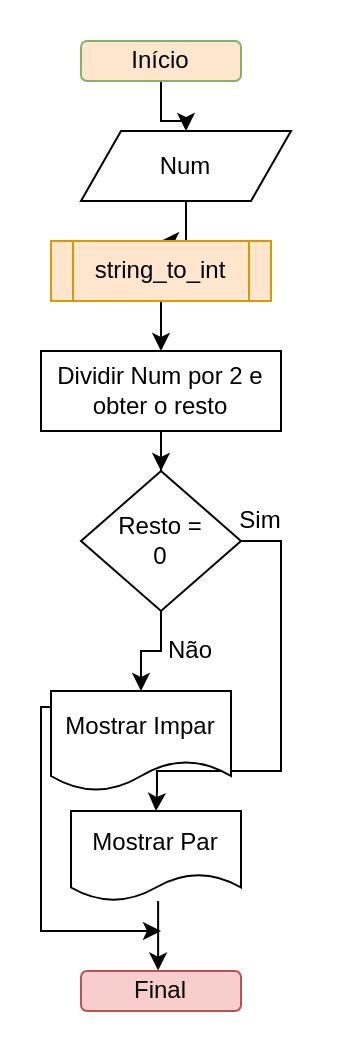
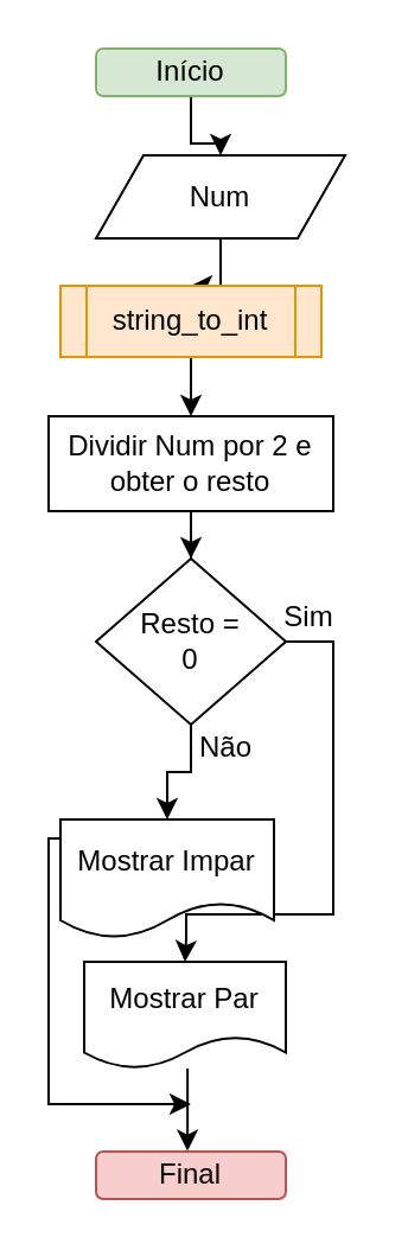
  <mxCell id="0" />
  <mxCell id="1" parent="0" />
  <mxCell id="2" value="" style="edgeStyle=orthogonalEdgeStyle;rounded=0;orthogonalLoop=1;jettySize=auto;html=1;entryX=0.5;entryY=0;entryDx=0;entryDy=0;" parent="1" source="3" target="5" edge="1"><mxGeometry relative="1" as="geometry"><mxPoint x="80" y="67.72" as="targetPoint" /></mxGeometry></mxCell>
- <mxCell id="3" value="Início" style="rounded=1;whiteSpace=wrap;html=1;fillColor=#ffe6cc;strokeColor=#82b366;" parent="1" vertex="1"><mxGeometry x="40" y="20" width="80" height="20" as="geometry" /></mxCell>
+ <mxCell id="3" value="Início" style="rounded=1;whiteSpace=wrap;html=1;fillColor=#d5e8d4;strokeColor=#82b366;" parent="1" vertex="1"><mxGeometry x="40" y="20" width="80" height="20" as="geometry" /></mxCell>
  <mxCell id="4" style="edgeStyle=orthogonalEdgeStyle;rounded=0;orthogonalLoop=1;jettySize=auto;html=1;entryX=0.5;entryY=0;entryDx=0;entryDy=0;" edge="1" parent="1" source="5" target="7"><mxGeometry relative="1" as="geometry" /></mxCell>
  <mxCell id="5" value="Num" style="shape=parallelogram;perimeter=parallelogramPerimeter;whiteSpace=wrap;html=1;fixedSize=1;" vertex="1" parent="1"><mxGeometry x="40" y="65" width="105" height="35" as="geometry" /></mxCell>
  <mxCell id="6" value="" style="edgeStyle=orthogonalEdgeStyle;rounded=0;orthogonalLoop=1;jettySize=auto;html=1;" edge="1" parent="1" source="7" target="9"><mxGeometry relative="1" as="geometry" /></mxCell>
  <mxCell id="7" value="string_to_int" style="shape=process;whiteSpace=wrap;html=1;backgroundOutline=1;fillColor=#ffe6cc;strokeColor=#d79b00;" vertex="1" parent="1"><mxGeometry x="25" y="120" width="110" height="30" as="geometry" /></mxCell>
  <mxCell id="8" value="" style="edgeStyle=orthogonalEdgeStyle;rounded=0;orthogonalLoop=1;jettySize=auto;html=1;" edge="1" parent="1" source="9" target="12"><mxGeometry relative="1" as="geometry" /></mxCell>
  <mxCell id="9" value="Dividir Num por 2 e obter o resto" style="whiteSpace=wrap;html=1;" vertex="1" parent="1"><mxGeometry x="20" y="175" width="120" height="40" as="geometry" /></mxCell>
  <mxCell id="10" value="" style="edgeStyle=orthogonalEdgeStyle;rounded=0;orthogonalLoop=1;jettySize=auto;html=1;" edge="1" parent="1" source="12" target="14"><mxGeometry relative="1" as="geometry" /></mxCell>
  <mxCell id="11" value="" style="edgeStyle=orthogonalEdgeStyle;rounded=0;orthogonalLoop=1;jettySize=auto;html=1;entryX=0.5;entryY=0;entryDx=0;entryDy=0;" edge="1" parent="1" source="12" target="16"><mxGeometry relative="1" as="geometry"><Array as="points"><mxPoint x="140" y="270" /><mxPoint x="140" y="385" /><mxPoint x="78" y="385" /><mxPoint x="78" y="395" /><mxPoint x="78" y="395" /></Array></mxGeometry></mxCell>
  <mxCell id="12" value="Resto =&lt;br&gt;0" style="rhombus;whiteSpace=wrap;html=1;" vertex="1" parent="1"><mxGeometry x="40" y="235" width="80" height="70" as="geometry" /></mxCell>
  <mxCell id="13" style="edgeStyle=orthogonalEdgeStyle;rounded=0;orthogonalLoop=1;jettySize=auto;html=1;" edge="1" parent="1" source="14"><mxGeometry relative="1" as="geometry"><mxPoint x="80" y="465" as="targetPoint" /><Array as="points"><mxPoint x="20" y="353" /><mxPoint x="20" y="465" /></Array></mxGeometry></mxCell>
  <mxCell id="14" value="Mostrar Impar" style="shape=document;whiteSpace=wrap;html=1;boundedLbl=1;" vertex="1" parent="1"><mxGeometry x="25" y="345" width="90" height="50" as="geometry" /></mxCell>
  <mxCell id="15" style="edgeStyle=orthogonalEdgeStyle;rounded=0;orthogonalLoop=1;jettySize=auto;html=1;entryX=0.482;entryY=-0.01;entryDx=0;entryDy=0;entryPerimeter=0;" edge="1" parent="1" source="16" target="17"><mxGeometry relative="1" as="geometry"><Array as="points"><mxPoint x="79" y="485" /><mxPoint x="79" y="485" /></Array></mxGeometry></mxCell>
  <mxCell id="16" value="Mostrar Par" style="shape=document;whiteSpace=wrap;html=1;boundedLbl=1;" vertex="1" parent="1"><mxGeometry x="35" y="405" width="85" height="45" as="geometry" /></mxCell>
  <mxCell id="17" value="Final" style="rounded=1;whiteSpace=wrap;html=1;fillColor=#f8cecc;strokeColor=#b85450;" vertex="1" parent="1"><mxGeometry x="40" y="485" width="80" height="20" as="geometry" /></mxCell>
  <mxCell id="18" value="Sim" style="text;html=1;strokeColor=none;fillColor=none;align=center;verticalAlign=middle;whiteSpace=wrap;rounded=0;" vertex="1" parent="1"><mxGeometry x="110" y="245" width="40" height="30" as="geometry" /></mxCell>
- <mxCell id="19" value="Não" style="text;html=1;strokeColor=none;fillColor=none;align=center;verticalAlign=middle;whiteSpace=wrap;rounded=0;" vertex="1" parent="1"><mxGeometry x="70" y="315" width="50" height="20" as="geometry" /></mxCell>
+ <mxCell id="19" value="Não" style="text;html=1;strokeColor=none;fillColor=none;align=center;verticalAlign=middle;whiteSpace=wrap;rounded=0;" vertex="1" parent="1"><mxGeometry x="70" y="305" width="50" height="20" as="geometry" /></mxCell>
